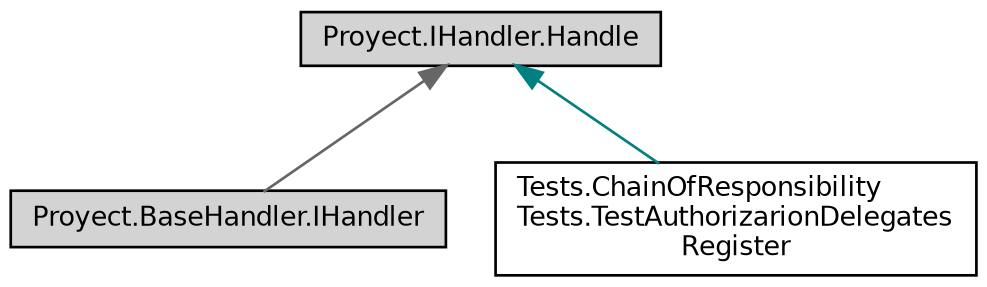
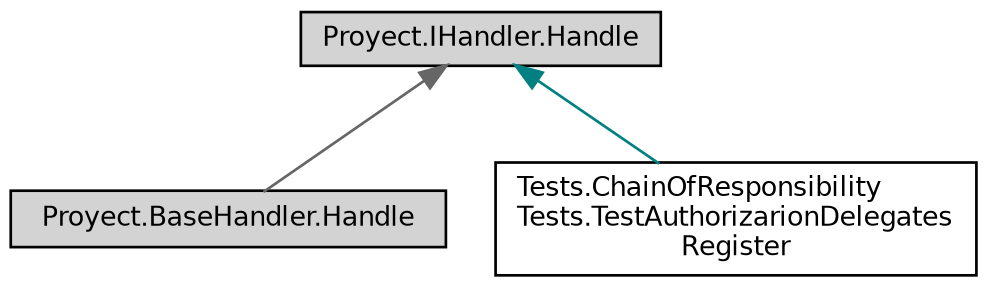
  digraph {
    rankdir=TB
    node [color=black fillcolor=lightgrey fontname=Helvetica fontsize=10 shape=record style=filled]
    edge [dir=back fontname=Helvetica fontsize=10 labelfontname=Helvetica labelfontsize=10 style=solid]
    n1 [fontcolor=black height=0.2 label="Proyect.IHandler.Handle" width=0.4]
-   n2 [height=0.2 label="Proyect.BaseHandler.IHandler" width=0.4]
+   n2 [height=0.2 label="Proyect.BaseHandler.Handle" width=0.4]
    n3 [fillcolor=white height=0.2 label="Tests.ChainOfResponsibility\lTests.TestAuthorizarionDelegates\lRegister" width=0.4]
    n1 -> n2 [color=gray40]
    n1 -> n3 [color=teal]
  }
